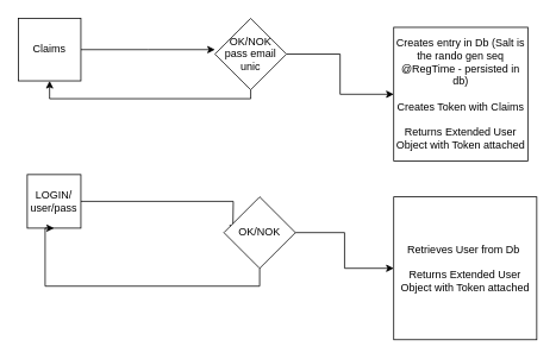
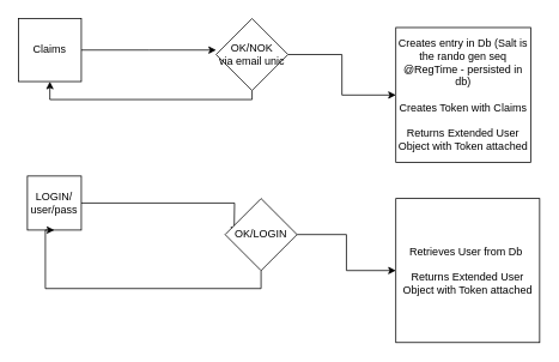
  <mxCell id="0" />
  <mxCell id="1" parent="0" />
  <mxCell id="2" style="edgeStyle=orthogonalEdgeStyle;rounded=0;orthogonalLoop=1;jettySize=auto;html=1;" edge="1" parent="1" source="3"><mxGeometry relative="1" as="geometry"><mxPoint x="260" y="260" as="targetPoint" /></mxGeometry></mxCell>
  <mxCell id="3" value="&lt;div&gt;LOGIN/&lt;/div&gt;&lt;div&gt;user/pass&lt;/div&gt;" style="rounded=0;whiteSpace=wrap;html=1;" vertex="1" parent="1"><mxGeometry x="30" y="195" width="60" height="60" as="geometry" /></mxCell>
  <mxCell id="4" style="edgeStyle=orthogonalEdgeStyle;rounded=0;orthogonalLoop=1;jettySize=auto;html=1;" edge="1" parent="1" source="5"><mxGeometry relative="1" as="geometry"><mxPoint x="240" y="55" as="targetPoint" /></mxGeometry></mxCell>
  <mxCell id="5" value="Claims" style="whiteSpace=wrap;html=1;aspect=fixed;" vertex="1" parent="1"><mxGeometry x="20" y="20" width="70" height="70" as="geometry" /></mxCell>
  <mxCell id="6" value="&lt;div&gt;Retrieves User from Db&amp;nbsp;&lt;/div&gt;&lt;div&gt;&lt;br&gt;&lt;/div&gt;&lt;div&gt;Returns Extended User Object with Token attached&lt;/div&gt;" style="whiteSpace=wrap;html=1;aspect=fixed;" vertex="1" parent="1"><mxGeometry x="440" y="220" width="160" height="160" as="geometry" /></mxCell>
  <mxCell id="7" style="edgeStyle=orthogonalEdgeStyle;rounded=0;orthogonalLoop=1;jettySize=auto;html=1;entryX=0.5;entryY=1;entryDx=0;entryDy=0;" edge="1" parent="1" source="9" target="5"><mxGeometry relative="1" as="geometry"><Array as="points"><mxPoint x="280" y="110" /><mxPoint x="55" y="110" /></Array></mxGeometry></mxCell>
  <mxCell id="8" style="edgeStyle=orthogonalEdgeStyle;rounded=0;orthogonalLoop=1;jettySize=auto;html=1;" edge="1" parent="1" source="9" target="10"><mxGeometry relative="1" as="geometry" /></mxCell>
- <mxCell id="9" value="&lt;div&gt;OK/NOK&lt;/div&gt;&lt;div&gt;pass email unic&lt;/div&gt;" style="rhombus;whiteSpace=wrap;html=1;" vertex="1" parent="1"><mxGeometry x="240" y="20" width="80" height="80" as="geometry" /></mxCell>
+ <mxCell id="9" value="&lt;div&gt;OK/NOK&lt;/div&gt;&lt;div&gt;via email unic&lt;/div&gt;" style="rhombus;whiteSpace=wrap;html=1;" vertex="1" parent="1"><mxGeometry x="240" y="20" width="80" height="80" as="geometry" /></mxCell>
  <mxCell id="10" value="&lt;div&gt;Creates entry in Db (Salt is the rando gen seq @RegTime - persisted in db)&lt;/div&gt;&lt;div&gt;&lt;br&gt;&lt;/div&gt;&lt;div&gt;Creates Token with Claims&lt;/div&gt;&lt;div&gt;&lt;br&gt;&lt;/div&gt;&lt;div&gt;Returns Extended User Object with Token attached&lt;/div&gt;" style="whiteSpace=wrap;html=1;aspect=fixed;" vertex="1" parent="1"><mxGeometry x="440" y="30" width="150" height="150" as="geometry" /></mxCell>
  <mxCell id="11" style="edgeStyle=orthogonalEdgeStyle;rounded=0;orthogonalLoop=1;jettySize=auto;html=1;entryX=0.5;entryY=1;entryDx=0;entryDy=0;" edge="1" parent="1" source="13" target="3"><mxGeometry relative="1" as="geometry"><Array as="points"><mxPoint x="290" y="320" /><mxPoint x="50" y="320" /></Array></mxGeometry></mxCell>
  <mxCell id="12" style="edgeStyle=orthogonalEdgeStyle;rounded=0;orthogonalLoop=1;jettySize=auto;html=1;entryX=0;entryY=0.5;entryDx=0;entryDy=0;" edge="1" parent="1" source="13" target="6"><mxGeometry relative="1" as="geometry" /></mxCell>
- <mxCell id="13" value="OK/NOK" style="rhombus;whiteSpace=wrap;html=1;" vertex="1" parent="1"><mxGeometry x="250" y="220" width="80" height="80" as="geometry" /></mxCell>
+ <mxCell id="13" value="OK/LOGIN" style="rhombus;whiteSpace=wrap;html=1;" vertex="1" parent="1"><mxGeometry x="250" y="220" width="80" height="80" as="geometry" /></mxCell>
